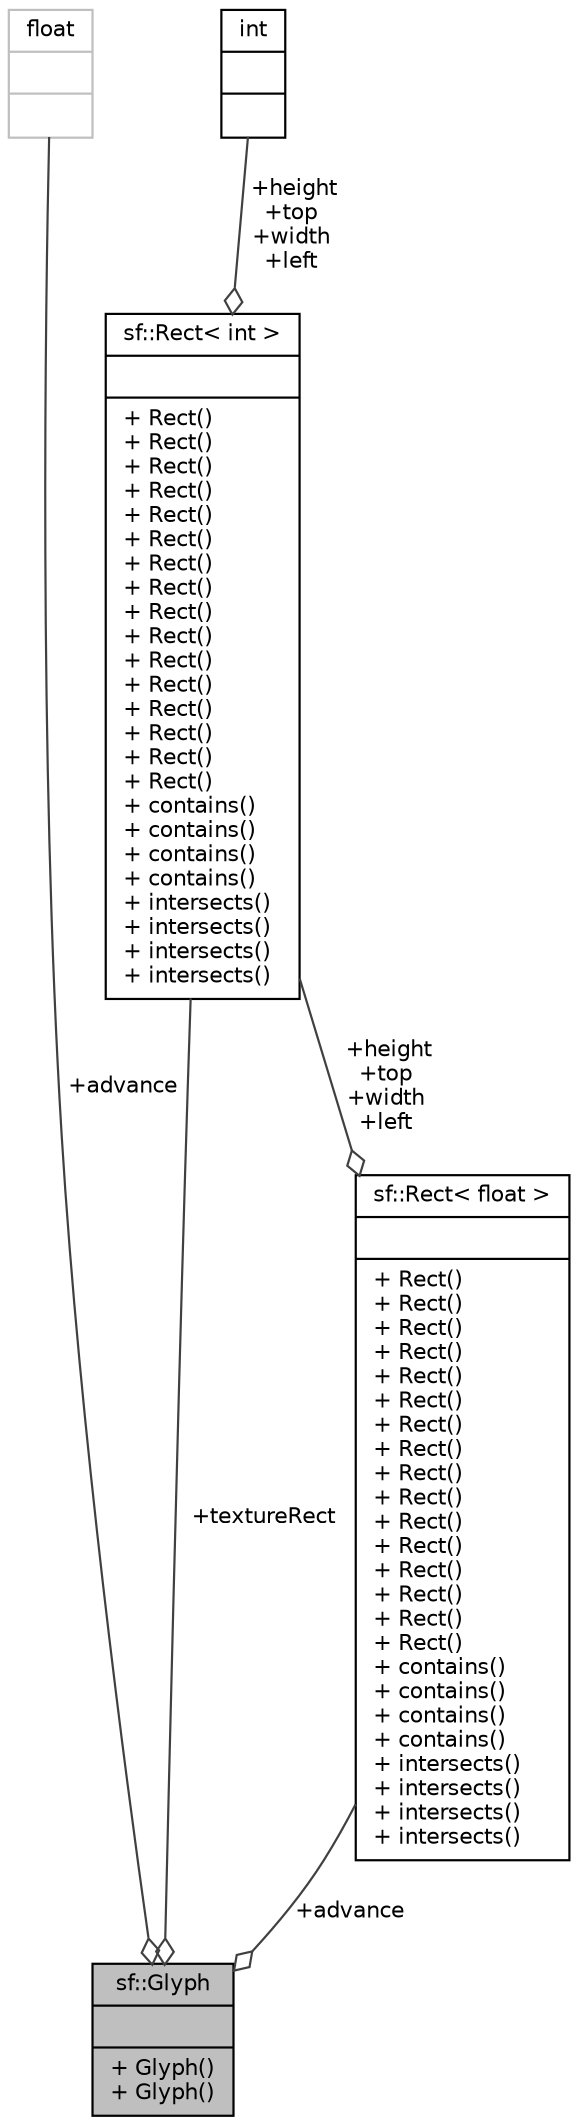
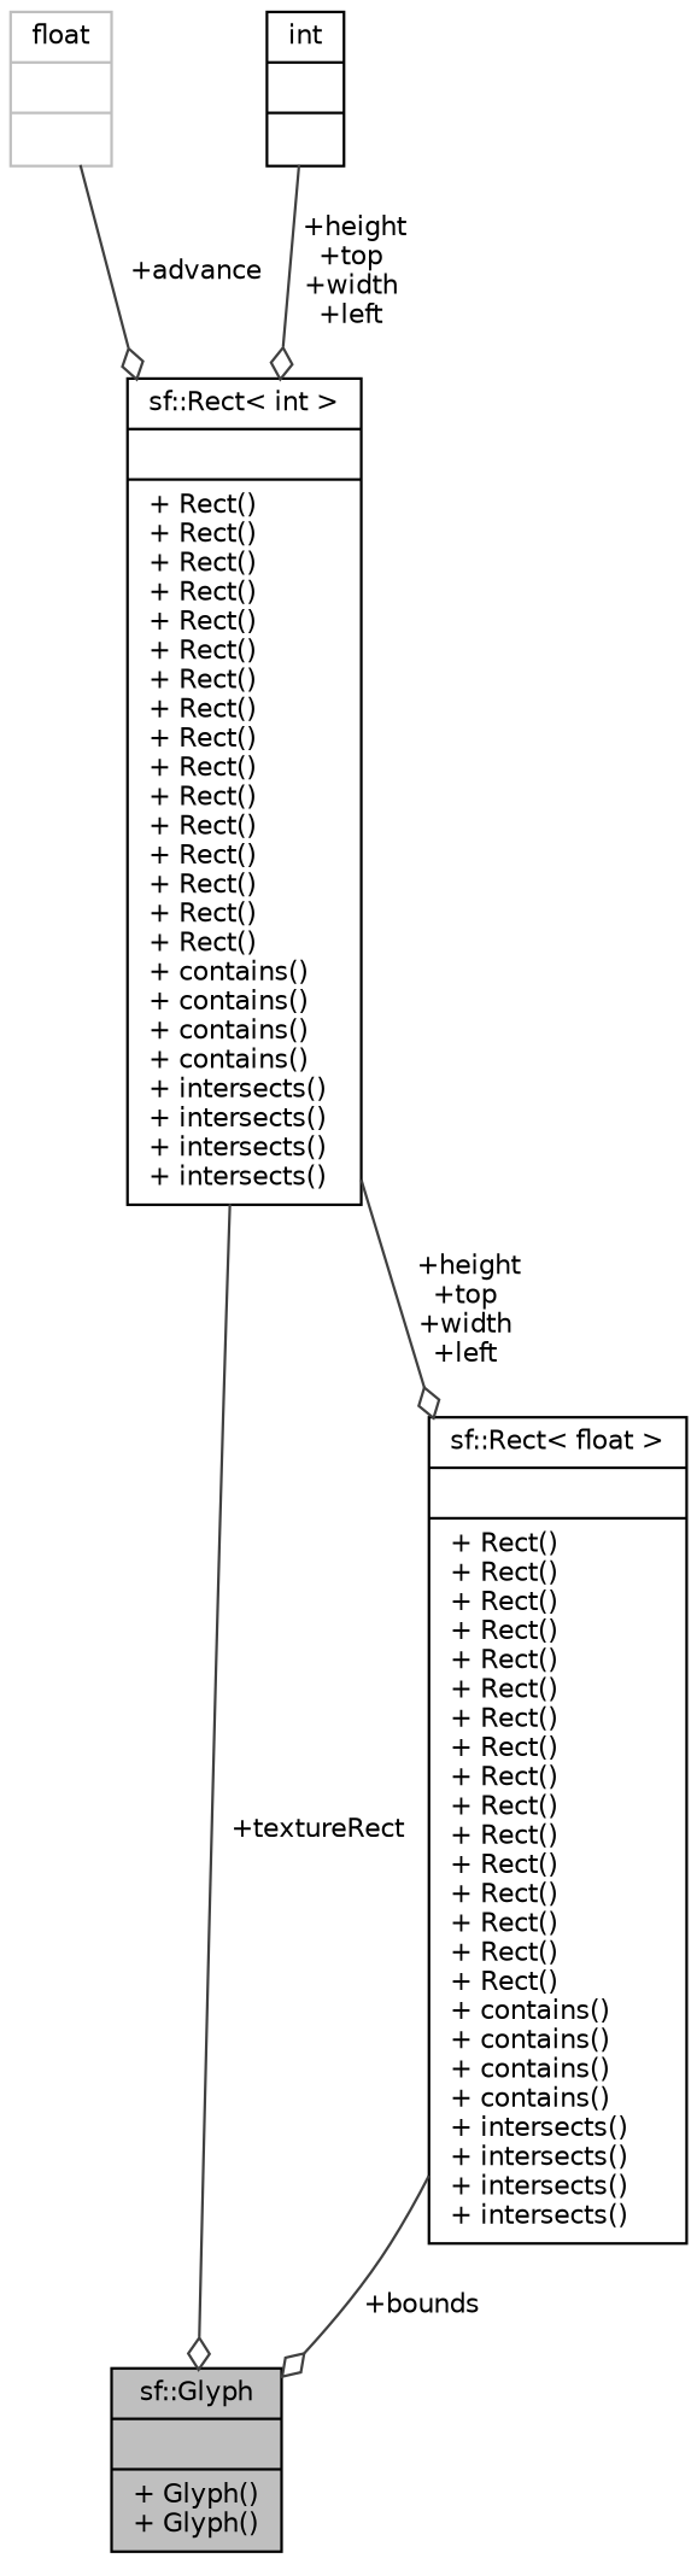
  digraph {
    node [color=black fillcolor=white fontname=Helvetica fontsize=10 shape=record style=filled]
    edge [arrowhead=odiamond color=grey25 fontname=Helvetica fontsize=10 labelfontname=Helvetica labelfontsize=10 style=solid]
    n1 [fillcolor=grey75 fontcolor=black height=0.2 label="{sf::Glyph\n||+ Glyph()\l+ Glyph()\l}" width=0.4]
    n2 [height=0.2 label="{sf::Rect\< float \>\n||+ Rect()\l+ Rect()\l+ Rect()\l+ Rect()\l+ Rect()\l+ Rect()\l+ Rect()\l+ Rect()\l+ Rect()\l+ Rect()\l+ Rect()\l+ Rect()\l+ Rect()\l+ Rect()\l+ Rect()\l+ Rect()\l+ contains()\l+ contains()\l+ contains()\l+ contains()\l+ intersects()\l+ intersects()\l+ intersects()\l+ intersects()\l}" width=0.4]
    n3 [color=grey75 height=0.2 label="{float\n||}" width=0.4]
    n4 [height=0.2 label="{sf::Rect\< int \>\n||+ Rect()\l+ Rect()\l+ Rect()\l+ Rect()\l+ Rect()\l+ Rect()\l+ Rect()\l+ Rect()\l+ Rect()\l+ Rect()\l+ Rect()\l+ Rect()\l+ Rect()\l+ Rect()\l+ Rect()\l+ Rect()\l+ contains()\l+ contains()\l+ contains()\l+ contains()\l+ intersects()\l+ intersects()\l+ intersects()\l+ intersects()\l}" width=0.4]
    n5 [height=0.2 label="{int\n||}" width=0.4]
-   n2 -> n1 [label=" +advance"]
-   n3 -> n1 [label=" +advance"]
+   n2 -> n1 [label=" +bounds"]
+   n3 -> n4 [label=" +advance"]
    n4 -> n1 [label=" +textureRect"]
    n4 -> n2 [label=" +height\n+top\n+width\n+left"]
    n5 -> n4 [label=" +height\n+top\n+width\n+left"]
  }
